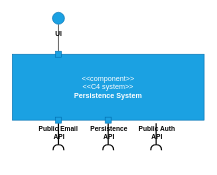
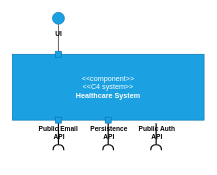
  <mxCell id="0" />
  <mxCell id="1" parent="0" />
- <mxCell id="2" value="&amp;lt;&amp;lt;component&amp;gt;&amp;gt;&lt;br&gt;&amp;lt;&amp;lt;C4 system&amp;gt;&amp;gt;&lt;br&gt;&lt;b&gt;Persistence System&lt;/b&gt;" style="html=1;whiteSpace=wrap;fillColor=#1ba1e2;fontColor=#ffffff;strokeColor=#006EAF;" parent="1" vertex="1"><mxGeometry x="20" y="90" width="320" height="110" as="geometry" /></mxCell>
+ <mxCell id="2" value="&amp;lt;&amp;lt;component&amp;gt;&amp;gt;&lt;br&gt;&amp;lt;&amp;lt;C4 system&amp;gt;&amp;gt;&lt;br&gt;&lt;b&gt;Healthcare System&lt;/b&gt;" style="html=1;whiteSpace=wrap;fillColor=#1ba1e2;fontColor=#ffffff;strokeColor=#006EAF;" parent="1" vertex="1"><mxGeometry x="20" y="90" width="320" height="110" as="geometry" /></mxCell>
  <mxCell id="3" value="" style="group;rotation=-180;" parent="1" vertex="1" connectable="0"><mxGeometry x="87" y="195" width="20" height="75" as="geometry" /></mxCell>
  <mxCell id="4" value="" style="edgeStyle=orthogonalEdgeStyle;rounded=0;orthogonalLoop=1;jettySize=auto;html=1;entryX=0.5;entryY=0;entryDx=0;entryDy=0;endArrow=none;endFill=0;fontColor=#000000;strokeColor=#000000;startArrow=halfCircle;startFill=0;strokeWidth=2;" parent="3" edge="1"><mxGeometry relative="1" as="geometry"><mxPoint x="10" y="55" as="sourcePoint" /><mxPoint x="10" y="10" as="targetPoint" /></mxGeometry></mxCell>
  <mxCell id="5" value="Public Email&amp;nbsp;&lt;div&gt;API&lt;/div&gt;" style="edgeLabel;html=1;align=center;verticalAlign=middle;resizable=0;points=[];labelBackgroundColor=none;fontStyle=1" parent="4" vertex="1" connectable="0"><mxGeometry x="-0.146" relative="1" as="geometry"><mxPoint y="-11" as="offset" /></mxGeometry></mxCell>
  <mxCell id="6" value="" style="rounded=0;whiteSpace=wrap;html=1;fillColor=#1ba1e2;fontColor=#ffffff;strokeColor=#006EAF;rotation=-180;" parent="3" vertex="1"><mxGeometry x="5" width="10" height="10" as="geometry" /></mxCell>
  <mxCell id="7" style="edgeStyle=orthogonalEdgeStyle;rounded=0;orthogonalLoop=1;jettySize=auto;html=1;entryX=0.5;entryY=0;entryDx=0;entryDy=0;endArrow=none;endFill=0;strokeColor=#000000;" parent="1" source="9" target="10" edge="1"><mxGeometry relative="1" as="geometry" /></mxCell>
  <mxCell id="8" value="&lt;div&gt;&lt;span style=&quot;background-color: initial;&quot;&gt;UI&lt;/span&gt;&lt;br&gt;&lt;/div&gt;" style="edgeLabel;html=1;align=center;verticalAlign=middle;resizable=0;points=[];labelBackgroundColor=none;fontStyle=1" parent="7" vertex="1" connectable="0"><mxGeometry x="-0.329" y="-1" relative="1" as="geometry"><mxPoint as="offset" /></mxGeometry></mxCell>
  <mxCell id="9" value="" style="ellipse;whiteSpace=wrap;html=1;fillColor=#1ba1e2;fontColor=#ffffff;strokeColor=#006EAF;" parent="1" vertex="1"><mxGeometry x="87" y="20" width="20" height="20" as="geometry" /></mxCell>
  <mxCell id="10" value="" style="rounded=0;whiteSpace=wrap;html=1;fillColor=#1ba1e2;fontColor=#ffffff;strokeColor=#006EAF;" parent="1" vertex="1"><mxGeometry x="92" y="85" width="10" height="10" as="geometry" /></mxCell>
  <mxCell id="11" value="" style="group;rotation=-180;" parent="1" vertex="1" connectable="0"><mxGeometry x="250" y="195" width="20" height="75" as="geometry" /></mxCell>
  <mxCell id="12" value="" style="edgeStyle=orthogonalEdgeStyle;rounded=0;orthogonalLoop=1;jettySize=auto;html=1;entryX=0.5;entryY=0;entryDx=0;entryDy=0;endArrow=none;endFill=0;fontColor=#000000;strokeColor=#000000;startArrow=halfCircle;startFill=0;strokeWidth=2;" parent="11" edge="1"><mxGeometry relative="1" as="geometry"><mxPoint x="10" y="55" as="sourcePoint" /><mxPoint x="10" y="10" as="targetPoint" /></mxGeometry></mxCell>
  <mxCell id="13" value="Public Auth&lt;div&gt;&lt;span style=&quot;background-color: initial;&quot;&gt;API&lt;/span&gt;&lt;/div&gt;" style="edgeLabel;html=1;align=center;verticalAlign=middle;resizable=0;points=[];labelBackgroundColor=none;fontStyle=1" parent="12" vertex="1" connectable="0"><mxGeometry x="-0.146" relative="1" as="geometry"><mxPoint y="-11" as="offset" /></mxGeometry></mxCell>
  <mxCell id="14" value="" style="edgeStyle=orthogonalEdgeStyle;rounded=0;orthogonalLoop=1;jettySize=auto;html=1;entryX=0.5;entryY=0;entryDx=0;entryDy=0;endArrow=none;endFill=0;fontColor=#000000;strokeColor=#000000;startArrow=halfCircle;startFill=0;strokeWidth=2;" parent="1" edge="1"><mxGeometry relative="1" as="geometry"><mxPoint x="180" y="250" as="sourcePoint" /><mxPoint x="180" y="205" as="targetPoint" /></mxGeometry></mxCell>
  <mxCell id="15" value="Persistence&lt;div&gt;API&lt;/div&gt;" style="edgeLabel;html=1;align=center;verticalAlign=middle;resizable=0;points=[];labelBackgroundColor=none;fontStyle=1" parent="14" vertex="1" connectable="0"><mxGeometry x="-0.146" relative="1" as="geometry"><mxPoint y="-11" as="offset" /></mxGeometry></mxCell>
  <mxCell id="16" value="" style="rounded=0;whiteSpace=wrap;html=1;fillColor=#1ba1e2;fontColor=#ffffff;strokeColor=#006EAF;rotation=-180;" parent="1" vertex="1"><mxGeometry x="175" y="195" width="10" height="10" as="geometry" /></mxCell>
